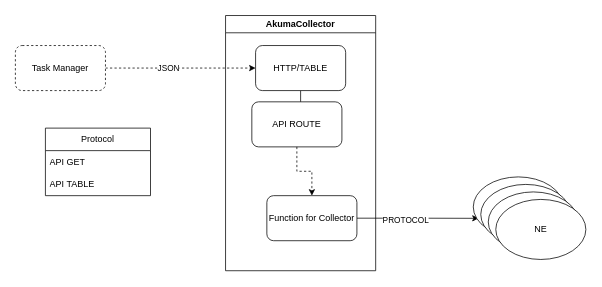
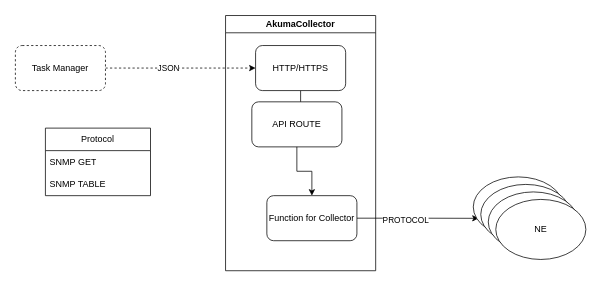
  <mxCell id="0" />
  <mxCell id="1" parent="0" />
  <mxCell id="2" style="edgeStyle=orthogonalEdgeStyle;rounded=0;orthogonalLoop=1;jettySize=auto;html=1;entryX=0;entryY=0.5;entryDx=0;entryDy=0;dashed=1;" edge="1" parent="1" source="4" target="7"><mxGeometry relative="1" as="geometry" /></mxCell>
  <mxCell id="3" value="JSON" style="edgeLabel;html=1;align=center;verticalAlign=middle;resizable=0;points=[];" vertex="1" connectable="0" parent="2"><mxGeometry x="-0.172" y="1" relative="1" as="geometry"><mxPoint as="offset" /></mxGeometry></mxCell>
  <mxCell id="4" value="Task Manager" style="rounded=1;whiteSpace=wrap;html=1;dashed=1;" parent="1" vertex="1"><mxGeometry x="20" y="60" width="120" height="60" as="geometry" /></mxCell>
  <mxCell id="5" value="AkumaCollector" style="swimlane;whiteSpace=wrap;html=1;" vertex="1" parent="1"><mxGeometry x="300" y="20" width="200" height="340" as="geometry" /></mxCell>
  <mxCell id="6" value="" style="edgeStyle=orthogonalEdgeStyle;rounded=0;orthogonalLoop=1;jettySize=auto;html=1;" edge="1" parent="5" source="7" target="8"><mxGeometry relative="1" as="geometry" /></mxCell>
- <mxCell id="7" value="HTTP/TABLE" style="rounded=1;whiteSpace=wrap;html=1;" vertex="1" parent="5"><mxGeometry x="40" y="40" width="120" height="60" as="geometry" /></mxCell>
+ <mxCell id="7" value="HTTP/HTTPS" style="rounded=1;whiteSpace=wrap;html=1;" vertex="1" parent="5"><mxGeometry x="40" y="40" width="120" height="60" as="geometry" /></mxCell>
  <mxCell id="8" value="API ROUTE" style="rounded=1;whiteSpace=wrap;html=1;" vertex="1" parent="5"><mxGeometry x="35" y="115" width="120" height="60" as="geometry" /></mxCell>
  <mxCell id="9" style="edgeStyle=orthogonalEdgeStyle;rounded=0;orthogonalLoop=1;jettySize=auto;html=1;entryX=0.06;entryY=0.69;entryDx=0;entryDy=0;entryPerimeter=0;" edge="1" parent="1" source="11" target="13"><mxGeometry relative="1" as="geometry" /></mxCell>
  <mxCell id="10" value="PROTOCOL" style="edgeLabel;html=1;align=center;verticalAlign=middle;resizable=0;points=[];" vertex="1" connectable="0" parent="9"><mxGeometry x="-0.179" y="-2" relative="1" as="geometry"><mxPoint x="-3" as="offset" /></mxGeometry></mxCell>
  <mxCell id="11" value="Function for Collector" style="rounded=1;whiteSpace=wrap;html=1;" vertex="1" parent="1"><mxGeometry x="355" y="260" width="120" height="60" as="geometry" /></mxCell>
- <mxCell id="12" value="" style="edgeStyle=orthogonalEdgeStyle;rounded=0;orthogonalLoop=1;jettySize=auto;html=1;dashed=1;" edge="1" parent="1" source="8" target="11"><mxGeometry relative="1" as="geometry" /></mxCell>
+ <mxCell id="12" value="" style="edgeStyle=orthogonalEdgeStyle;rounded=0;orthogonalLoop=1;jettySize=auto;html=1;" edge="1" parent="1" source="8" target="11"><mxGeometry relative="1" as="geometry" /></mxCell>
  <mxCell id="13" value="NE" style="ellipse;whiteSpace=wrap;html=1;" vertex="1" parent="1"><mxGeometry x="630" y="235" width="120" height="80" as="geometry" /></mxCell>
  <mxCell id="14" value="NE" style="ellipse;whiteSpace=wrap;html=1;" vertex="1" parent="1"><mxGeometry x="640" y="245" width="120" height="80" as="geometry" /></mxCell>
  <mxCell id="15" value="NE" style="ellipse;whiteSpace=wrap;html=1;" vertex="1" parent="1"><mxGeometry x="650" y="255" width="120" height="80" as="geometry" /></mxCell>
  <mxCell id="16" value="NE" style="ellipse;whiteSpace=wrap;html=1;" vertex="1" parent="1"><mxGeometry x="660" y="265" width="120" height="80" as="geometry" /></mxCell>
  <mxCell id="17" value="Protocol" style="swimlane;fontStyle=0;childLayout=stackLayout;horizontal=1;startSize=30;horizontalStack=0;resizeParent=1;resizeParentMax=0;resizeLast=0;collapsible=1;marginBottom=0;whiteSpace=wrap;html=1;" vertex="1" parent="1"><mxGeometry x="60" y="170" width="140" height="90" as="geometry" /></mxCell>
- <mxCell id="18" value="API GET" style="text;strokeColor=none;fillColor=none;align=left;verticalAlign=middle;spacingLeft=4;spacingRight=4;overflow=hidden;points=[[0,0.5],[1,0.5]];portConstraint=eastwest;rotatable=0;whiteSpace=wrap;html=1;" vertex="1" parent="17"><mxGeometry y="30" width="140" height="30" as="geometry" /></mxCell>
- <mxCell id="19" value="API TABLE" style="text;strokeColor=none;fillColor=none;align=left;verticalAlign=middle;spacingLeft=4;spacingRight=4;overflow=hidden;points=[[0,0.5],[1,0.5]];portConstraint=eastwest;rotatable=0;whiteSpace=wrap;html=1;" vertex="1" parent="17"><mxGeometry y="60" width="140" height="30" as="geometry" /></mxCell>
+ <mxCell id="18" value="SNMP GET" style="text;strokeColor=none;fillColor=none;align=left;verticalAlign=middle;spacingLeft=4;spacingRight=4;overflow=hidden;points=[[0,0.5],[1,0.5]];portConstraint=eastwest;rotatable=0;whiteSpace=wrap;html=1;" vertex="1" parent="17"><mxGeometry y="30" width="140" height="30" as="geometry" /></mxCell>
+ <mxCell id="19" value="SNMP TABLE" style="text;strokeColor=none;fillColor=none;align=left;verticalAlign=middle;spacingLeft=4;spacingRight=4;overflow=hidden;points=[[0,0.5],[1,0.5]];portConstraint=eastwest;rotatable=0;whiteSpace=wrap;html=1;" vertex="1" parent="17"><mxGeometry y="60" width="140" height="30" as="geometry" /></mxCell>
